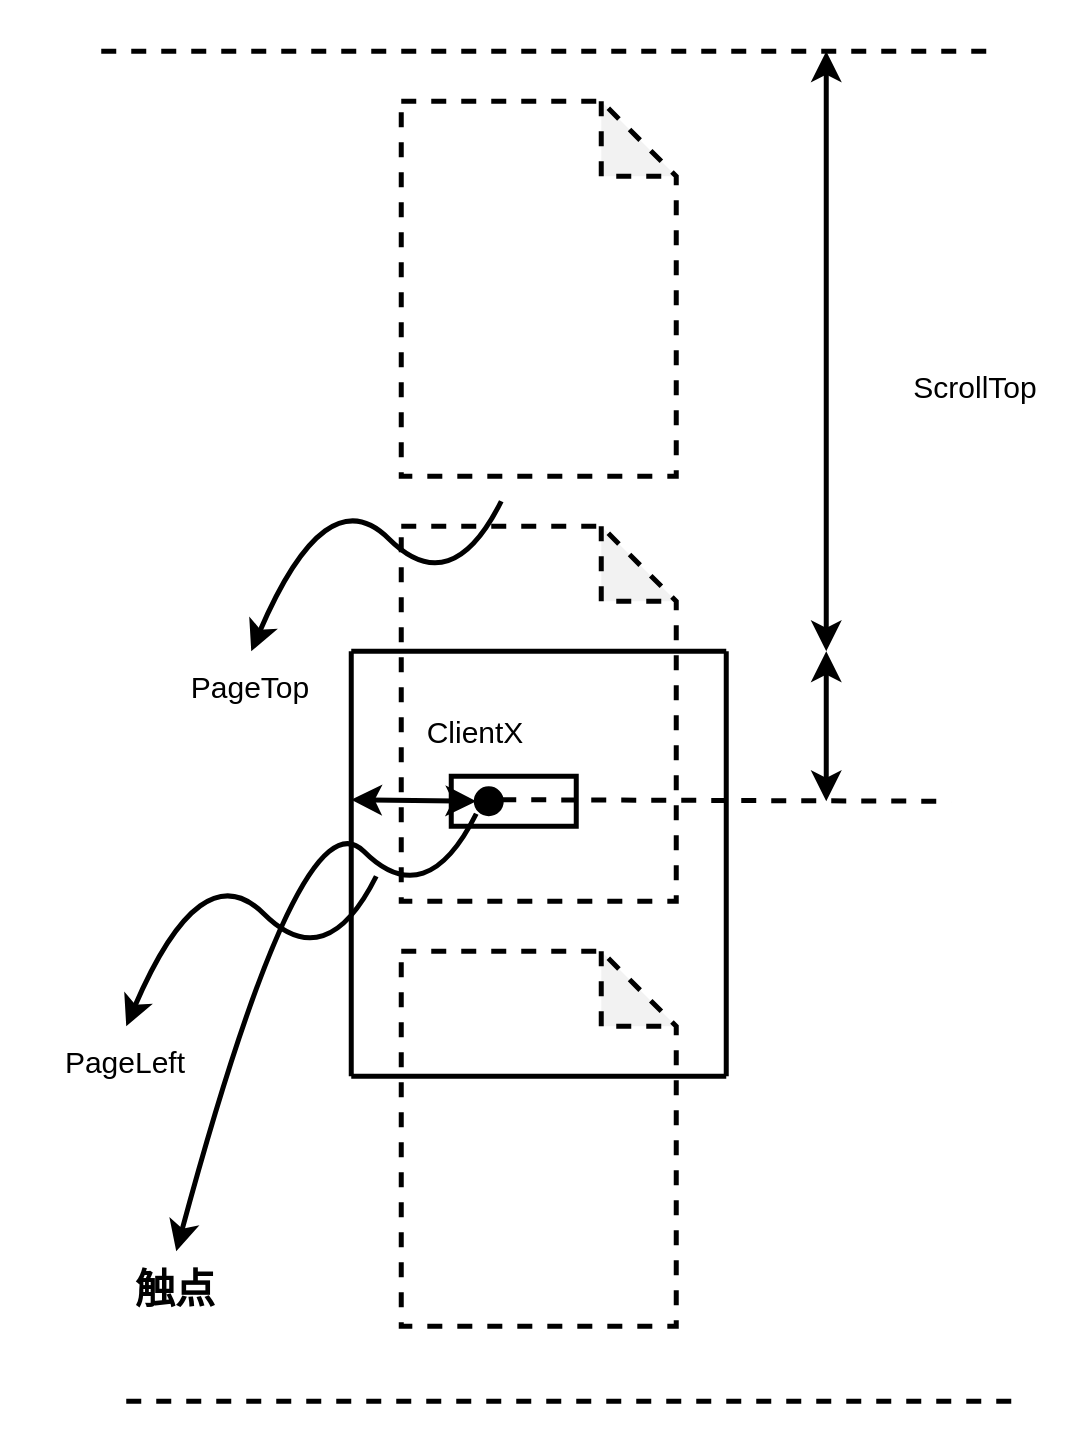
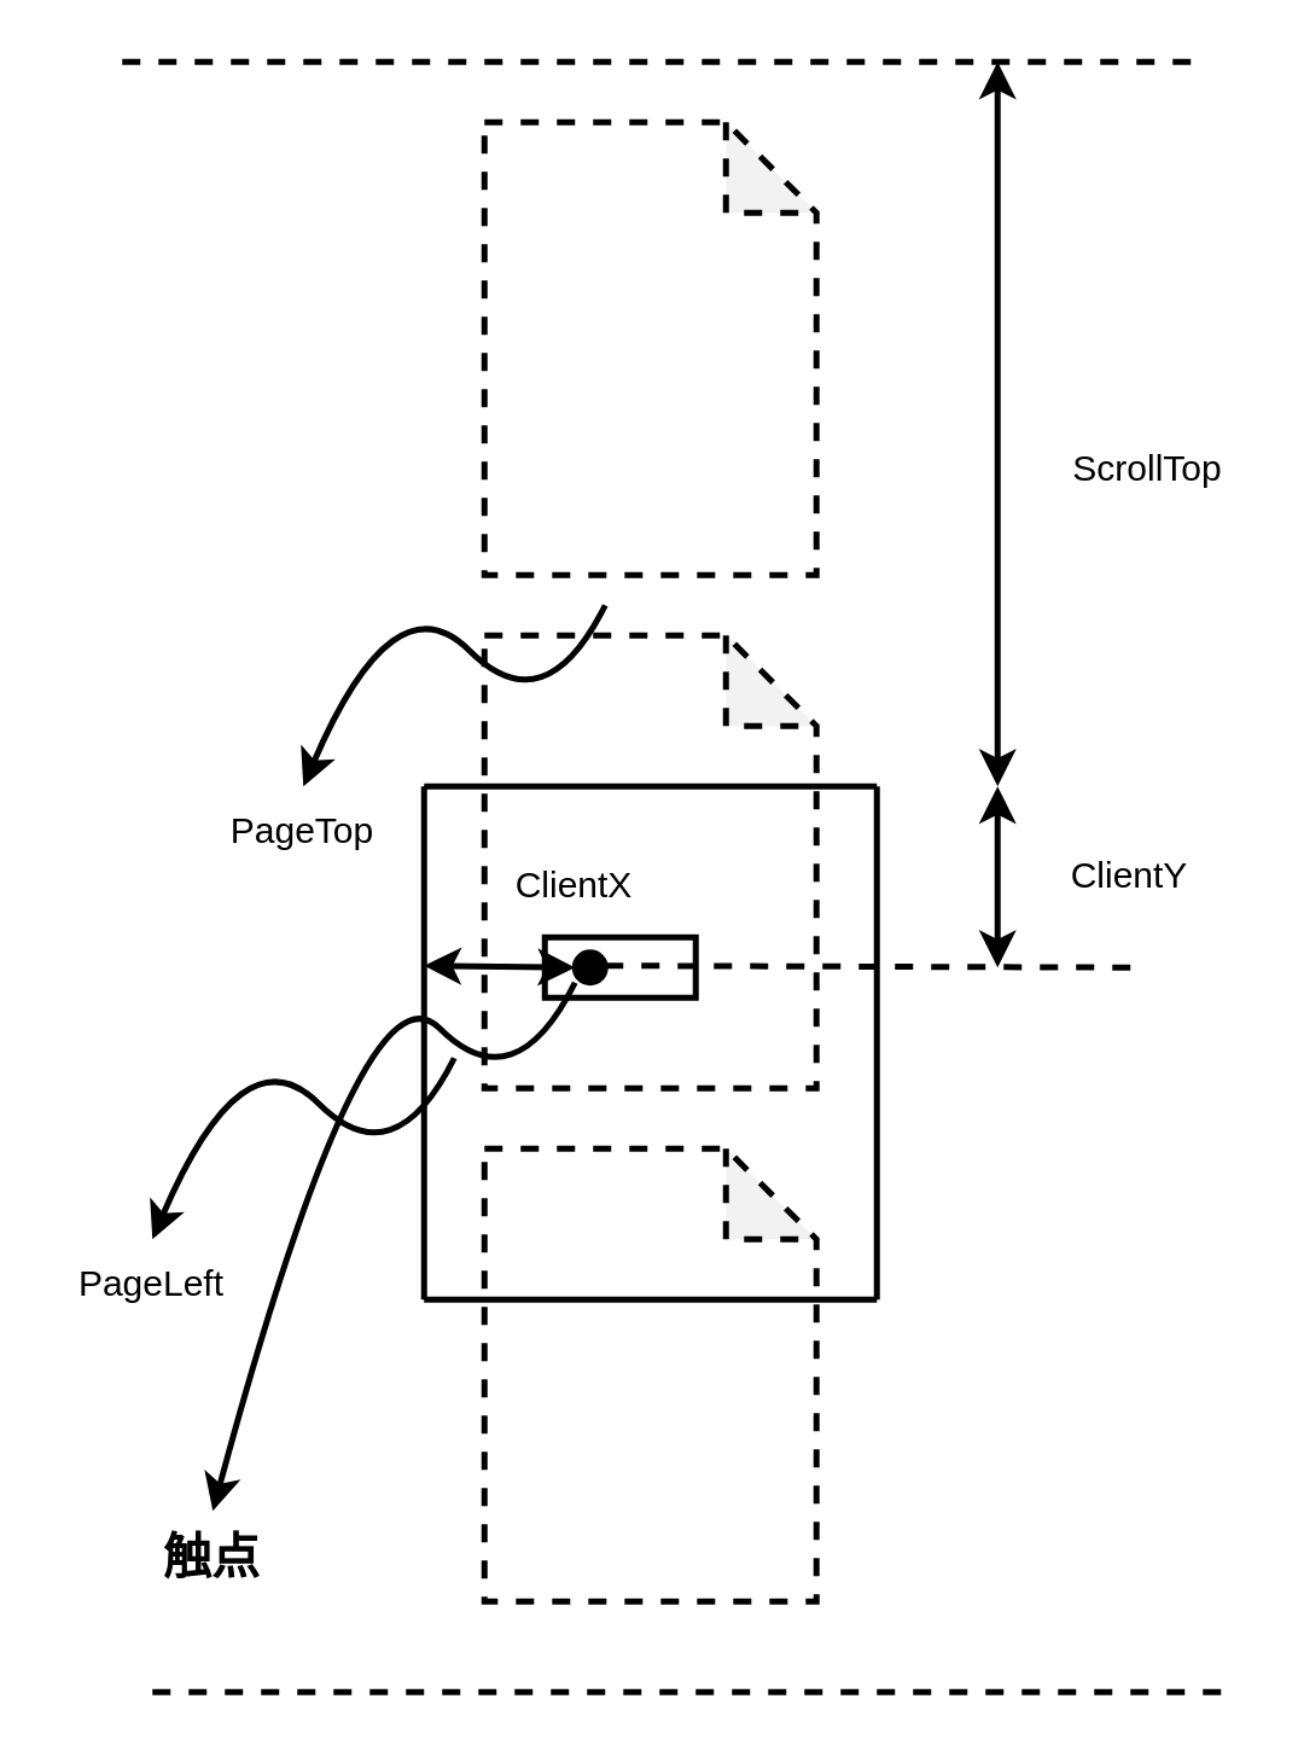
  <mxCell id="0" />
  <mxCell id="1" parent="0" />
  <mxCell id="2" value="" style="endArrow=none;html=1;rounded=0;strokeWidth=2;dashed=1;" edge="1" parent="1"><mxGeometry width="50" height="50" relative="1" as="geometry"><mxPoint x="40" y="20" as="sourcePoint" /><mxPoint x="400" y="20" as="targetPoint" /></mxGeometry></mxCell>
  <mxCell id="3" value="" style="shape=note;whiteSpace=wrap;html=1;backgroundOutline=1;darkOpacity=0.05;strokeWidth=2;dashed=1;" vertex="1" parent="1"><mxGeometry x="160" y="40" width="110" height="150" as="geometry" /></mxCell>
  <mxCell id="4" value="" style="shape=note;whiteSpace=wrap;html=1;backgroundOutline=1;darkOpacity=0.05;strokeWidth=2;dashed=1;" vertex="1" parent="1"><mxGeometry x="160" y="210" width="110" height="150" as="geometry" /></mxCell>
  <mxCell id="5" value="" style="shape=note;whiteSpace=wrap;html=1;backgroundOutline=1;darkOpacity=0.05;strokeWidth=2;dashed=1;" vertex="1" parent="1"><mxGeometry x="160" y="380" width="110" height="150" as="geometry" /></mxCell>
  <mxCell id="6" value="" style="endArrow=none;html=1;rounded=0;strokeWidth=2;" edge="1" parent="1"><mxGeometry width="50" height="50" relative="1" as="geometry"><mxPoint x="140" y="430" as="sourcePoint" /><mxPoint x="290" y="430" as="targetPoint" /></mxGeometry></mxCell>
  <mxCell id="7" value="" style="endArrow=none;html=1;rounded=0;strokeWidth=2;" edge="1" parent="1"><mxGeometry width="50" height="50" relative="1" as="geometry"><mxPoint x="140" y="260" as="sourcePoint" /><mxPoint x="290" y="260" as="targetPoint" /></mxGeometry></mxCell>
  <mxCell id="8" value="" style="endArrow=none;html=1;rounded=0;strokeWidth=2;" edge="1" parent="1"><mxGeometry width="50" height="50" relative="1" as="geometry"><mxPoint x="140" y="430" as="sourcePoint" /><mxPoint x="140" y="260" as="targetPoint" /></mxGeometry></mxCell>
  <mxCell id="9" value="" style="endArrow=none;html=1;rounded=0;strokeWidth=2;" edge="1" parent="1"><mxGeometry width="50" height="50" relative="1" as="geometry"><mxPoint x="290" y="430" as="sourcePoint" /><mxPoint x="290" y="260" as="targetPoint" /></mxGeometry></mxCell>
  <mxCell id="10" value="" style="rounded=0;whiteSpace=wrap;html=1;strokeWidth=2;" vertex="1" parent="1"><mxGeometry x="180" y="310" width="50" height="20" as="geometry" /></mxCell>
  <mxCell id="11" value="" style="ellipse;whiteSpace=wrap;html=1;aspect=fixed;strokeWidth=2;fillColor=#000000;" vertex="1" parent="1"><mxGeometry x="190" y="315" width="10" height="10" as="geometry" /></mxCell>
  <mxCell id="12" value="" style="endArrow=none;html=1;rounded=0;strokeWidth=2;dashed=1;" edge="1" parent="1"><mxGeometry width="50" height="50" relative="1" as="geometry"><mxPoint x="50" y="560" as="sourcePoint" /><mxPoint x="410" y="560" as="targetPoint" /></mxGeometry></mxCell>
  <mxCell id="13" value="" style="curved=1;endArrow=classic;html=1;rounded=0;strokeWidth=2;" edge="1" parent="1"><mxGeometry width="50" height="50" relative="1" as="geometry"><mxPoint x="150" y="350" as="sourcePoint" /><mxPoint x="50" y="410" as="targetPoint" /><Array as="points"><mxPoint x="130" y="390" /><mxPoint x="80" y="340" /></Array></mxGeometry></mxCell>
  <mxCell id="14" value="PageLeft" style="text;html=1;strokeColor=none;fillColor=none;align=center;verticalAlign=middle;whiteSpace=wrap;rounded=0;" vertex="1" parent="1"><mxGeometry x="20" y="410" width="60" height="30" as="geometry" /></mxCell>
  <mxCell id="15" value="" style="curved=1;endArrow=classic;html=1;rounded=0;strokeWidth=2;" edge="1" parent="1"><mxGeometry width="50" height="50" relative="1" as="geometry"><mxPoint x="200" y="200" as="sourcePoint" /><mxPoint x="100" y="260" as="targetPoint" /><Array as="points"><mxPoint x="180" y="240" /><mxPoint x="130" y="190" /></Array></mxGeometry></mxCell>
  <mxCell id="16" value="PageTop" style="text;html=1;strokeColor=none;fillColor=none;align=center;verticalAlign=middle;whiteSpace=wrap;rounded=0;" vertex="1" parent="1"><mxGeometry x="70" y="260" width="60" height="30" as="geometry" /></mxCell>
  <mxCell id="17" value="" style="endArrow=classic;startArrow=classic;html=1;rounded=0;strokeWidth=2;entryX=0;entryY=0.5;entryDx=0;entryDy=0;" edge="1" parent="1" target="11"><mxGeometry width="50" height="50" relative="1" as="geometry"><mxPoint x="140" y="319.38" as="sourcePoint" /><mxPoint x="180" y="319.38" as="targetPoint" /></mxGeometry></mxCell>
  <mxCell id="18" value="ClientX" style="text;html=1;strokeColor=none;fillColor=none;align=center;verticalAlign=middle;whiteSpace=wrap;rounded=0;" vertex="1" parent="1"><mxGeometry x="160" y="275" width="60" height="35" as="geometry" /></mxCell>
  <mxCell id="19" value="" style="endArrow=none;html=1;rounded=0;strokeWidth=2;dashed=1;" edge="1" parent="1"><mxGeometry width="50" height="50" relative="1" as="geometry"><mxPoint x="200" y="319.38" as="sourcePoint" /><mxPoint x="380" y="320" as="targetPoint" /></mxGeometry></mxCell>
  <mxCell id="20" value="" style="curved=1;endArrow=classic;html=1;rounded=0;strokeWidth=2;" edge="1" parent="1"><mxGeometry width="50" height="50" relative="1" as="geometry"><mxPoint x="190" y="325" as="sourcePoint" /><mxPoint x="70" y="500" as="targetPoint" /><Array as="points"><mxPoint x="170" y="365" /><mxPoint x="120" y="315" /></Array></mxGeometry></mxCell>
  <mxCell id="21" value="&lt;b&gt;&lt;font style=&quot;font-size: 16px;&quot;&gt;触点&lt;/font&gt;&lt;/b&gt;" style="text;html=1;strokeColor=none;fillColor=none;align=center;verticalAlign=middle;whiteSpace=wrap;rounded=0;" vertex="1" parent="1"><mxGeometry x="40" y="500" width="60" height="30" as="geometry" /></mxCell>
  <mxCell id="22" value="" style="endArrow=classic;startArrow=classic;html=1;rounded=0;strokeWidth=2;fontSize=16;" edge="1" parent="1"><mxGeometry width="50" height="50" relative="1" as="geometry"><mxPoint x="330" y="320" as="sourcePoint" /><mxPoint x="330" y="260" as="targetPoint" /></mxGeometry></mxCell>
  <mxCell id="23" value="" style="endArrow=classic;startArrow=classic;html=1;rounded=0;strokeWidth=2;fontSize=16;" edge="1" parent="1"><mxGeometry width="50" height="50" relative="1" as="geometry"><mxPoint x="330" y="260" as="sourcePoint" /><mxPoint x="330" y="20" as="targetPoint" /></mxGeometry></mxCell>
- <mxCell id="25" value="ScrollTop" style="text;html=1;strokeColor=none;fillColor=none;align=center;verticalAlign=middle;whiteSpace=wrap;rounded=0;" vertex="1" parent="1"><mxGeometry x="360" y="140" width="60" height="30" as="geometry" /></mxCell>
+ <mxCell id="24" value="ClientY" style="text;html=1;strokeColor=none;fillColor=none;align=center;verticalAlign=middle;whiteSpace=wrap;rounded=0;" vertex="1" parent="1"><mxGeometry x="344" y="275" width="60" height="30" as="geometry" /></mxCell>
+ <mxCell id="25" value="ScrollTop" style="text;html=1;strokeColor=none;fillColor=none;align=center;verticalAlign=middle;whiteSpace=wrap;rounded=0;" vertex="1" parent="1"><mxGeometry x="350" y="140" width="60" height="30" as="geometry" /></mxCell>
